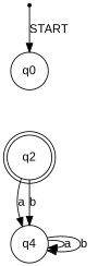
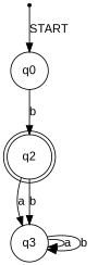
  digraph {
    fontname="Liberation Sans"
    node [fontname="Liberation Sans" shape=circle]
    edge [fontname="Liberation Sans"]
    START [shape=point]
    q0
    q2 [shape=doublecircle]
-   q3 [label=q4]
+   q3
    START -> q0 [label=START]
+   q0 -> q2 [label=b]
    q2 -> q3 [label=a]
    q2 -> q3 [label=b]
    q3 -> q3 [label=a]
    q3 -> q3 [label=b]
  }
